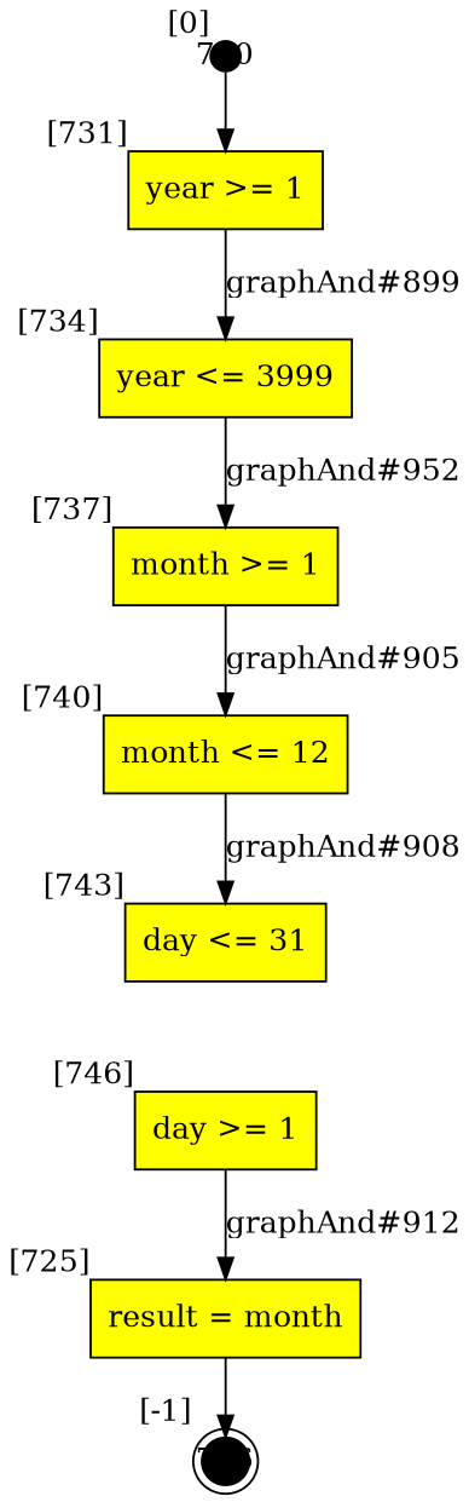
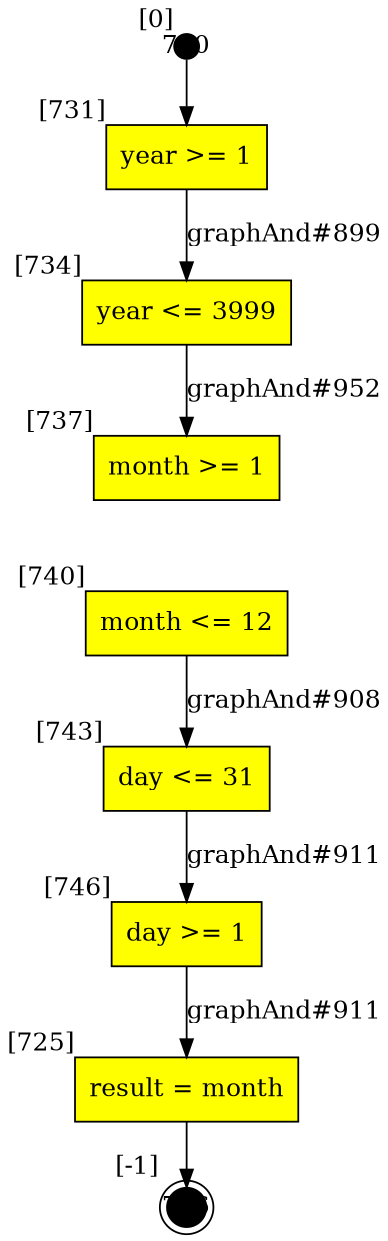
  digraph {
    node [fillcolor=yellow shape=box style=filled]
    n1 [label="month >= 1" xlabel="[737]"]
    n2 [label="month <= 12" xlabel="[740]"]
    n3 [label="day <= 31" xlabel="[743]"]
    n4 [label="day >= 1" xlabel="[746]"]
    n5 [label="result = month" xlabel="[725]"]
    726 [fillcolor=black fixedsize=true height=.2 shape=doublecircle width=.2 xlabel="[-1]"]
    730 [fillcolor=black fixedsize=true height=.2 shape=circle width=.2 xlabel="[0]"]
    n8 [label="year >= 1" xlabel="[731]"]
    n9 [label="year <= 3999" xlabel="[734]"]
-   n1 -> n2 [label="graphAnd#905"]
    n2 -> n3 [label="graphAnd#908"]
-   n4 -> n5 [label="graphAnd#912"]
+   n3 -> n4 [label="graphAnd#911"]
+   n4 -> n5 [label="graphAnd#911"]
    n5 -> 726
    730 -> n8
    n8 -> n9 [label="graphAnd#899"]
    n9 -> n1 [label="graphAnd#952"]
  }
